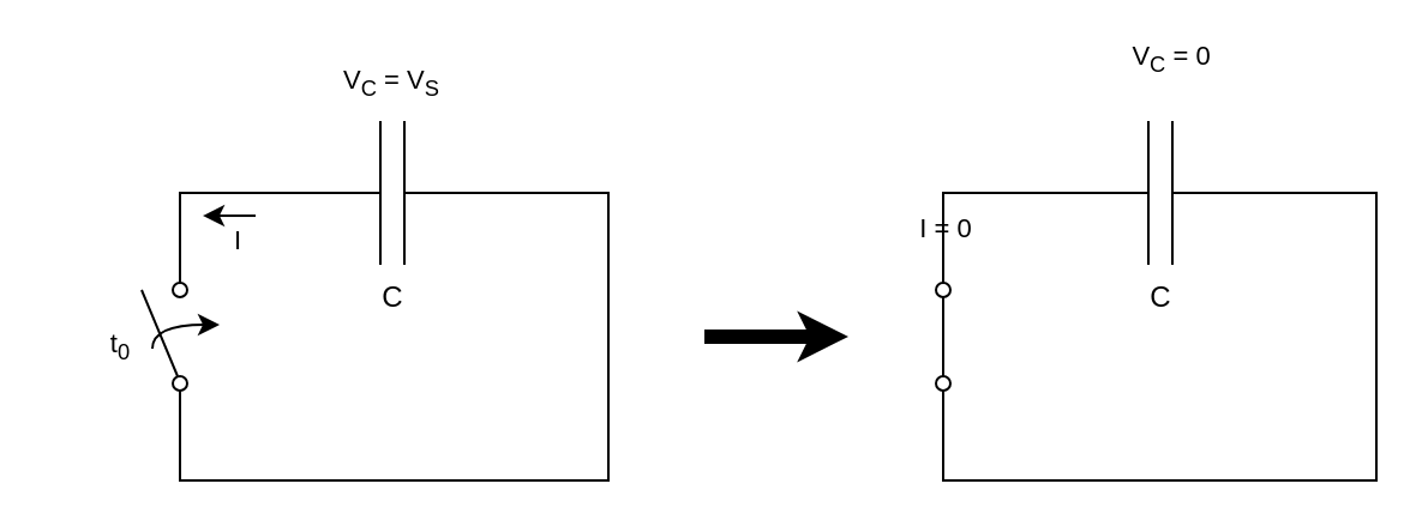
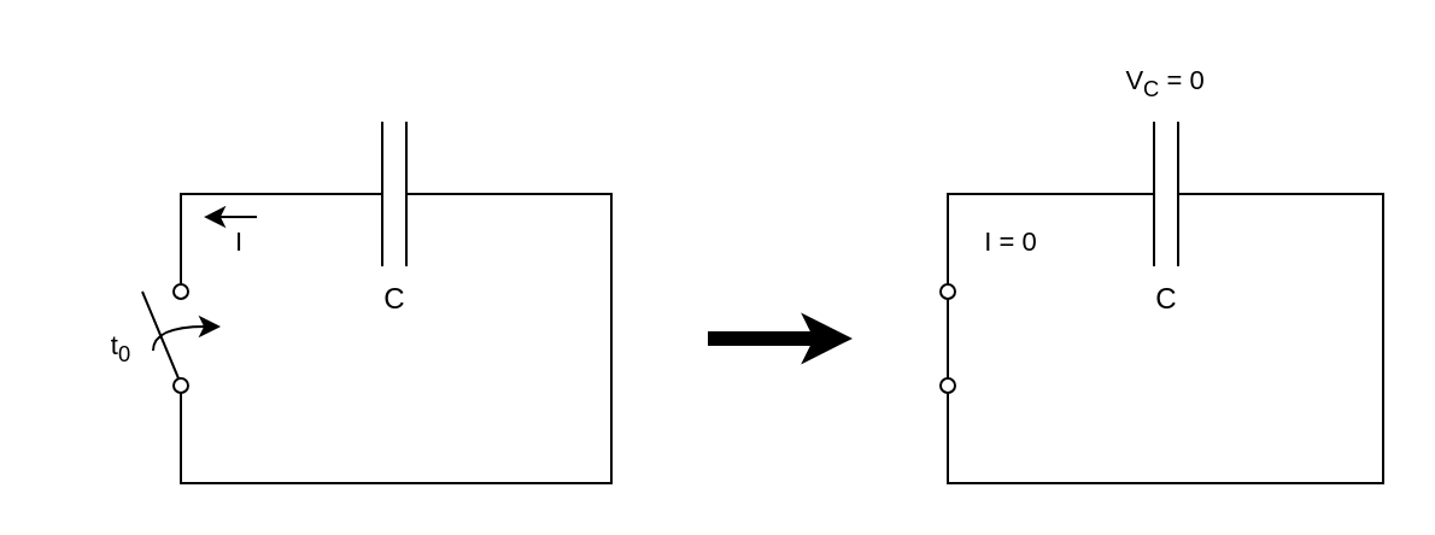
  <mxCell id="0" />
  <mxCell id="1" parent="0" />
- <mxCell id="2" value="V&lt;sub&gt;C&lt;/sub&gt;&amp;nbsp;= 0" style="text;html=1;whiteSpace=wrap;strokeColor=none;fillColor=none;align=center;verticalAlign=middle;rounded=0;fontFamily=Helvetica;fontSize=11;fontColor=default;labelBackgroundColor=default;convertToSvg=1;" parent="1" vertex="1"><mxGeometry x="458" y="10" width="60" height="30" as="geometry" /></mxCell>
- <mxCell id="3" value="V&lt;sub&gt;C&lt;/sub&gt;&amp;nbsp;= V&lt;sub&gt;S&lt;/sub&gt;" style="text;html=1;whiteSpace=wrap;strokeColor=none;fillColor=none;align=center;verticalAlign=middle;rounded=0;fontFamily=Helvetica;fontSize=11;fontColor=default;labelBackgroundColor=default;convertToSvg=1;" parent="1" vertex="1"><mxGeometry x="133" y="20" width="60" height="30" as="geometry" /></mxCell>
- <mxCell id="4" value="I = 0" style="text;html=1;whiteSpace=wrap;strokeColor=none;fillColor=none;align=center;verticalAlign=middle;rounded=0;fontFamily=Helvetica;fontSize=11;fontColor=default;labelBackgroundColor=default;convertToSvg=1;" parent="1" vertex="1"><mxGeometry x="380" y="85" width="28" height="20" as="geometry" /></mxCell>
+ <mxCell id="2" value="V&lt;sub&gt;C&lt;/sub&gt;&amp;nbsp;= 0" style="text;html=1;whiteSpace=wrap;strokeColor=none;fillColor=none;align=center;verticalAlign=middle;rounded=0;fontFamily=Helvetica;fontSize=11;fontColor=default;labelBackgroundColor=default;convertToSvg=1;" parent="1" vertex="1"><mxGeometry x="453" y="20" width="60" height="30" as="geometry" /></mxCell>
+ <mxCell id="4" value="I = 0" style="text;html=1;whiteSpace=wrap;strokeColor=none;fillColor=none;align=center;verticalAlign=middle;rounded=0;fontFamily=Helvetica;fontSize=11;fontColor=default;labelBackgroundColor=default;convertToSvg=1;" parent="1" vertex="1"><mxGeometry x="405" y="90" width="28" height="20" as="geometry" /></mxCell>
  <mxCell id="5" value="t&lt;sub&gt;0&lt;/sub&gt;" style="text;html=1;whiteSpace=wrap;strokeColor=none;fillColor=none;align=center;verticalAlign=middle;rounded=0;fontFamily=Helvetica;fontSize=11;fontColor=default;labelBackgroundColor=default;convertToSvg=1;" parent="1" vertex="1"><mxGeometry x="20" y="130" width="60" height="30" as="geometry" /></mxCell>
  <mxCell id="6" value="I" style="text;html=1;whiteSpace=wrap;strokeColor=none;fillColor=none;align=center;verticalAlign=middle;rounded=0;fontFamily=Helvetica;fontSize=11;fontColor=default;labelBackgroundColor=default;convertToSvg=1;" parent="1" vertex="1"><mxGeometry x="85" y="90" width="28" height="20" as="geometry" /></mxCell>
  <mxCell id="7" style="edgeStyle=orthogonalEdgeStyle;rounded=0;orthogonalLoop=1;jettySize=auto;html=1;exitX=1;exitY=0.5;exitDx=0;exitDy=0;exitPerimeter=0;endArrow=none;endFill=0;convertToSvg=1;entryX=0;entryY=0.8;entryDx=0;entryDy=0;" parent="1" source="9" target="10" edge="1"><mxGeometry relative="1" as="geometry"><mxPoint x="213.095" y="200" as="targetPoint" /><Array as="points"><mxPoint x="253" y="80" /><mxPoint x="253" y="200" /><mxPoint x="75" y="200" /></Array></mxGeometry></mxCell>
  <mxCell id="8" style="edgeStyle=orthogonalEdgeStyle;shape=connector;rounded=0;orthogonalLoop=1;jettySize=auto;html=1;exitX=0;exitY=0.5;exitDx=0;exitDy=0;exitPerimeter=0;entryX=1;entryY=0.8;entryDx=0;entryDy=0;strokeColor=default;align=center;verticalAlign=middle;fontFamily=Helvetica;fontSize=11;fontColor=default;labelBackgroundColor=default;endArrow=none;endFill=0;convertToSvg=1;" parent="1" source="9" target="10" edge="1"><mxGeometry relative="1" as="geometry" /></mxCell>
  <mxCell id="9" value="C" style="pointerEvents=1;verticalLabelPosition=bottom;shadow=0;dashed=0;align=center;html=1;verticalAlign=top;shape=mxgraph.electrical.capacitors.capacitor_1;convertToSvg=1;" parent="1" vertex="1"><mxGeometry x="113" y="50" width="100" height="60" as="geometry" /></mxCell>
  <mxCell id="10" value="" style="html=1;shape=mxgraph.electrical.electro-mechanical.singleSwitch;aspect=fixed;elSwitchState=off;fontFamily=Helvetica;fontSize=11;fontColor=default;labelBackgroundColor=default;rotation=-90;convertToSvg=1;" parent="1" vertex="1"><mxGeometry x="31" y="130" width="75" height="20" as="geometry" /></mxCell>
  <mxCell id="11" value="" style="edgeStyle=none;orthogonalLoop=1;jettySize=auto;html=1;rounded=0;strokeColor=default;align=center;verticalAlign=middle;fontFamily=Helvetica;fontSize=11;fontColor=default;labelBackgroundColor=default;endArrow=classic;endFill=1;convertToSvg=1;" parent="1" edge="1"><mxGeometry width="80" relative="1" as="geometry"><mxPoint x="106" y="89.52" as="sourcePoint" /><mxPoint x="84" y="89.52" as="targetPoint" /><Array as="points" /></mxGeometry></mxCell>
  <mxCell id="12" value="" style="curved=1;endArrow=classic;html=1;rounded=0;strokeColor=default;align=center;verticalAlign=middle;fontFamily=Helvetica;fontSize=11;fontColor=default;labelBackgroundColor=default;edgeStyle=orthogonalEdgeStyle;convertToSvg=1;" parent="1" edge="1"><mxGeometry width="50" height="50" relative="1" as="geometry"><mxPoint x="63" y="145" as="sourcePoint" /><mxPoint x="91" y="135" as="targetPoint" /><Array as="points"><mxPoint x="63" y="135" /></Array></mxGeometry></mxCell>
  <mxCell id="13" style="edgeStyle=orthogonalEdgeStyle;rounded=0;orthogonalLoop=1;jettySize=auto;html=1;exitX=1;exitY=0.5;exitDx=0;exitDy=0;exitPerimeter=0;endArrow=none;endFill=0;convertToSvg=1;" parent="1" source="14" edge="1"><mxGeometry relative="1" as="geometry"><mxPoint x="433" y="200" as="targetPoint" /><Array as="points"><mxPoint x="573" y="80" /><mxPoint x="573" y="200" /></Array></mxGeometry></mxCell>
  <mxCell id="14" value="C" style="pointerEvents=1;verticalLabelPosition=bottom;shadow=0;dashed=0;align=center;html=1;verticalAlign=top;shape=mxgraph.electrical.capacitors.capacitor_1;convertToSvg=1;" parent="1" vertex="1"><mxGeometry x="433" y="50" width="100" height="60" as="geometry" /></mxCell>
  <mxCell id="15" value="" style="html=1;shape=mxgraph.electrical.electro-mechanical.singleSwitch;aspect=fixed;elSwitchState=on;fontFamily=Helvetica;fontSize=11;fontColor=default;labelBackgroundColor=default;rotation=-90;convertToSvg=1;" parent="1" vertex="1"><mxGeometry x="349" y="130" width="75" height="20" as="geometry" /></mxCell>
  <mxCell id="16" style="edgeStyle=orthogonalEdgeStyle;shape=connector;rounded=0;orthogonalLoop=1;jettySize=auto;html=1;exitX=0;exitY=0.8;exitDx=0;exitDy=0;entryX=1;entryY=0.5;entryDx=0;entryDy=0;entryPerimeter=0;strokeColor=default;align=center;verticalAlign=middle;fontFamily=Helvetica;fontSize=11;fontColor=default;labelBackgroundColor=default;endArrow=none;endFill=0;convertToSvg=1;" parent="1" source="15" edge="1"><mxGeometry relative="1" as="geometry"><mxPoint x="433" y="200" as="targetPoint" /><Array as="points"><mxPoint x="393" y="200" /></Array></mxGeometry></mxCell>
  <mxCell id="17" style="edgeStyle=orthogonalEdgeStyle;shape=connector;rounded=0;orthogonalLoop=1;jettySize=auto;html=1;exitX=1;exitY=0.8;exitDx=0;exitDy=0;entryX=0;entryY=0.5;entryDx=0;entryDy=0;entryPerimeter=0;strokeColor=default;align=center;verticalAlign=middle;fontFamily=Helvetica;fontSize=11;fontColor=default;labelBackgroundColor=default;endArrow=none;endFill=0;convertToSvg=1;" parent="1" source="15" target="14" edge="1"><mxGeometry relative="1" as="geometry" /></mxCell>
  <mxCell id="18" value="" style="edgeStyle=none;orthogonalLoop=1;jettySize=auto;html=1;rounded=0;strokeColor=default;align=center;verticalAlign=middle;fontFamily=Helvetica;fontSize=11;fontColor=default;labelBackgroundColor=default;endArrow=classic;endFill=1;startSize=6;endSize=2;strokeWidth=6;convertToSvg=1;" parent="1" edge="1"><mxGeometry width="80" relative="1" as="geometry"><mxPoint x="293" y="140" as="sourcePoint" /><mxPoint x="353" y="140" as="targetPoint" /><Array as="points" /></mxGeometry></mxCell>
